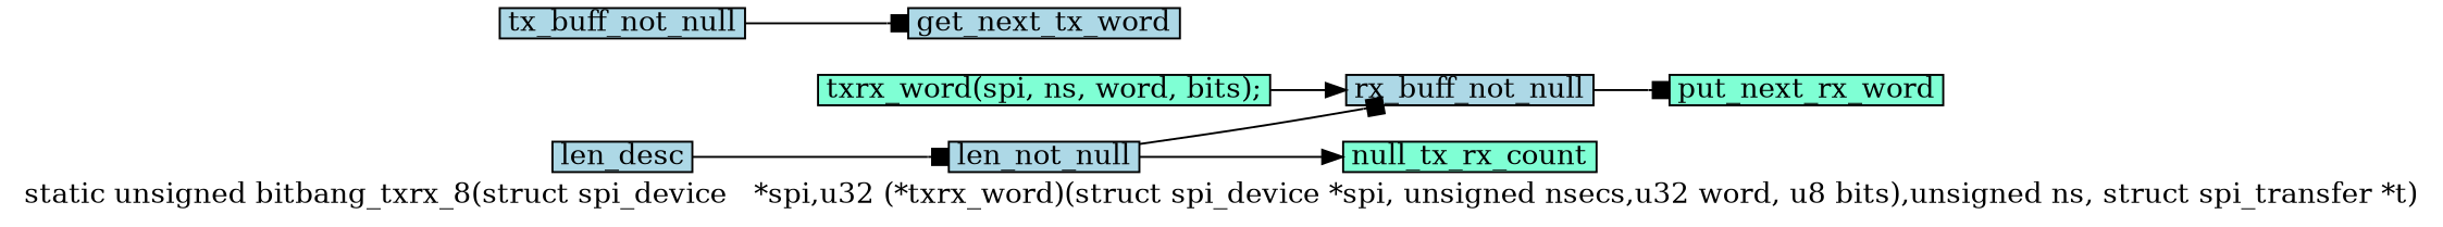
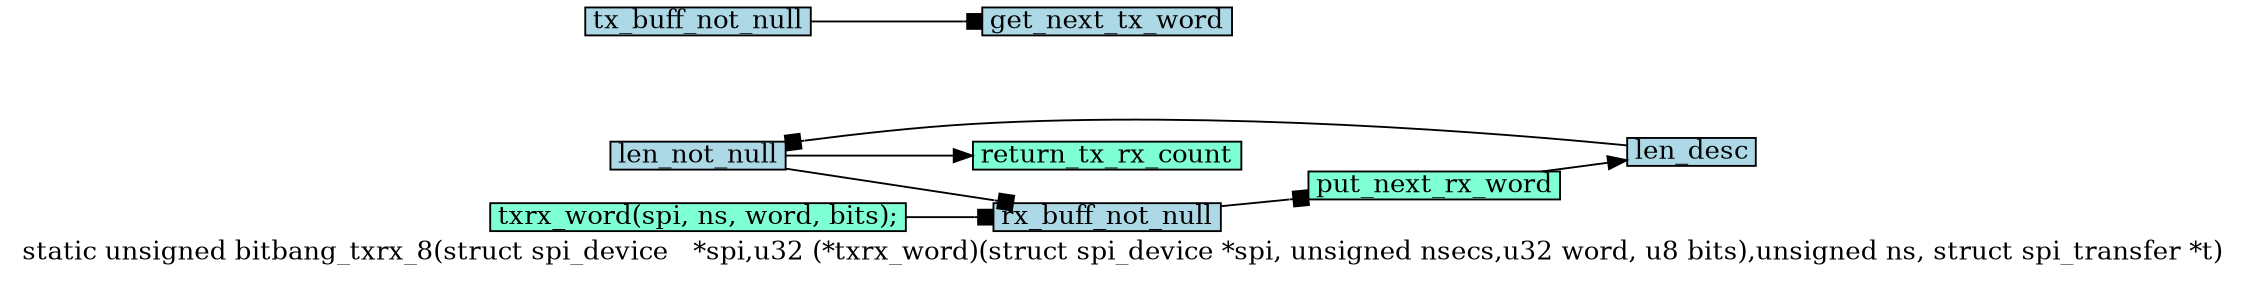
  digraph {
    label="static unsigned bitbang_txrx_8(struct spi_device	*spi,u32 (*txrx_word)(struct spi_device *spi, unsigned nsecs,u32 word, u8 bits),unsigned ns, struct spi_transfer *t)"
    rankdir=LR
    node [fillcolor=lightblue margin="0.05,0.005" shape=box style=filled]
    edge [arrowhead=box]
    n1 [height=0.1 label=len_not_null width=0.1]
-   n2 [fillcolor=aquamarine height=0.1 label=null_tx_rx_count width=0.1]
+   n2 [fillcolor=aquamarine height=0.1 label=return_tx_rx_count width=0.1]
    n3 [height=0.1 label=rx_buff_not_null width=0.1]
    n4 [height=0.1 label=tx_buff_not_null width=0.1]
    n5 [height=0.1 label=get_next_tx_word width=0.1]
    n6 [fillcolor=aquamarine height=0.1 label="txrx_word(spi, ns, word, bits);" width=0.1]
    n7 [fillcolor=aquamarine height=0.1 label=put_next_rx_word width=0.1]
    n8 [height=0.1 label=len_desc width=0.1]
    n1 -> n2 [arrowhead=normal]
    n1 -> n3
    n3 -> n7
    n4 -> n5
-   n6 -> n3 [arrowhead=normal]
+   n6 -> n3
+   n7 -> n8 [arrowhead=normal]
    n8 -> n1
  }
